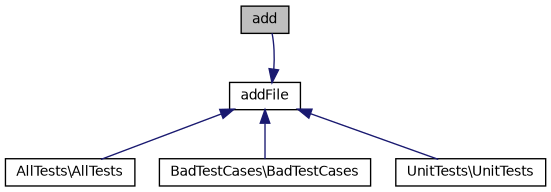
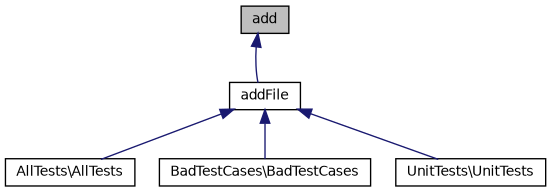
  digraph {
    rankdir=TB
    node [color=black fillcolor=white fontname=Helvetica fontsize=10 shape=record style=filled]
    edge [color=midnightblue dir=back fontname=Helvetica fontsize=10 labelfontname=Helvetica labelfontsize=10 style=solid]
    n1 [fillcolor=grey75 fontcolor=black height=0.2 label=add width=0.4]
    n2 [height=0.2 label=addFile width=0.4]
    n3 [height=0.2 label="AllTests\\AllTests" width=0.4]
    n4 [height=0.2 label="BadTestCases\\BadTestCases" width=0.4]
    n5 [height=0.2 label="UnitTests\\UnitTests" width=0.4]
-   n2 -> n1
+   n1 -> n2
    n2 -> n3
    n2 -> n4
    n2 -> n5
  }
